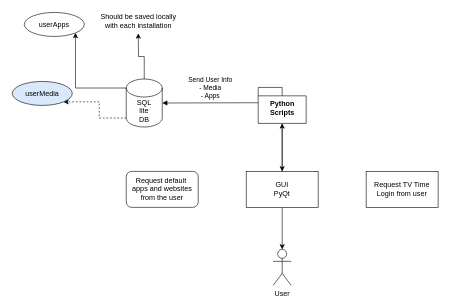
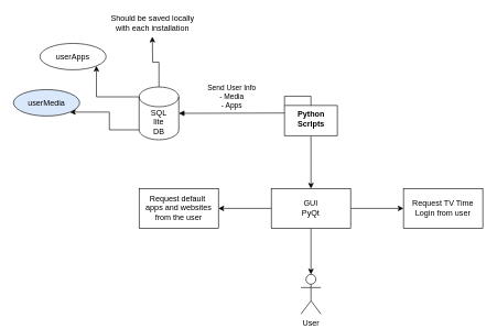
  <mxCell id="0" />
  <mxCell id="1" parent="0" />
- <mxCell id="2" style="edgeStyle=orthogonalEdgeStyle;rounded=0;orthogonalLoop=1;jettySize=auto;html=1;exitX=0;exitY=1;exitDx=0;exitDy=-15;exitPerimeter=0;entryX=1;entryY=1;entryDx=0;entryDy=0;dashed=1;" edge="1" parent="1" source="5" target="11"><mxGeometry relative="1" as="geometry" /></mxCell>
+ <mxCell id="2" style="edgeStyle=orthogonalEdgeStyle;rounded=0;orthogonalLoop=1;jettySize=auto;html=1;exitX=0;exitY=1;exitDx=0;exitDy=-15;exitPerimeter=0;entryX=1;entryY=1;entryDx=0;entryDy=0;" edge="1" parent="1" source="5" target="11"><mxGeometry relative="1" as="geometry" /></mxCell>
  <mxCell id="3" style="edgeStyle=orthogonalEdgeStyle;rounded=0;orthogonalLoop=1;jettySize=auto;html=1;exitX=0;exitY=0;exitDx=0;exitDy=15;exitPerimeter=0;entryX=1;entryY=1;entryDx=0;entryDy=0;" edge="1" parent="1" source="5" target="10"><mxGeometry relative="1" as="geometry" /></mxCell>
  <mxCell id="4" style="edgeStyle=orthogonalEdgeStyle;rounded=0;orthogonalLoop=1;jettySize=auto;html=1;exitX=0.5;exitY=0;exitDx=0;exitDy=0;exitPerimeter=0;" edge="1" parent="1" source="5"><mxGeometry relative="1" as="geometry"><mxPoint x="230" y="55" as="targetPoint" /></mxGeometry></mxCell>
  <mxCell id="5" value="SQL&lt;br&gt;lite&lt;br&gt;DB" style="shape=cylinder3;whiteSpace=wrap;html=1;boundedLbl=1;backgroundOutline=1;size=15;" vertex="1" parent="1"><mxGeometry x="210" y="131" width="60" height="80" as="geometry" /></mxCell>
  <mxCell id="6" value="User" style="shape=umlActor;verticalLabelPosition=bottom;verticalAlign=top;html=1;outlineConnect=0;" vertex="1" parent="1"><mxGeometry x="455" y="415" width="30" height="60" as="geometry" /></mxCell>
  <mxCell id="7" style="edgeStyle=orthogonalEdgeStyle;rounded=0;orthogonalLoop=1;jettySize=auto;html=1;exitX=0.5;exitY=1;exitDx=0;exitDy=0;exitPerimeter=0;" edge="1" parent="1" source="8"><mxGeometry relative="1" as="geometry"><mxPoint x="470" y="285" as="targetPoint" /></mxGeometry></mxCell>
  <mxCell id="8" value="Python&lt;br&gt;Scripts" style="shape=folder;fontStyle=1;spacingTop=10;tabWidth=40;tabHeight=14;tabPosition=left;html=1;" vertex="1" parent="1"><mxGeometry x="430" y="145" width="80" height="60" as="geometry" /></mxCell>
  <mxCell id="9" value="Send User Info&lt;br&gt;- Media&lt;br&gt;- Apps" style="html=1;verticalAlign=bottom;endArrow=block;exitX=0;exitY=0;exitDx=0;exitDy=25.5;exitPerimeter=0;entryX=1;entryY=0.5;entryDx=0;entryDy=0;entryPerimeter=0;" edge="1" parent="1" source="8" target="5"><mxGeometry x="0.001" y="-3" width="80" relative="1" as="geometry"><mxPoint x="240" y="296.5" as="sourcePoint" /><mxPoint x="448.4" y="295" as="targetPoint" /><mxPoint as="offset" /></mxGeometry></mxCell>
- <mxCell id="10" value="userApps" style="ellipse;whiteSpace=wrap;html=1;align=center;" vertex="1" parent="1"><mxGeometry x="40" y="20" width="100" height="40" as="geometry" /></mxCell>
+ <mxCell id="10" value="userApps" style="ellipse;whiteSpace=wrap;html=1;align=center;" vertex="1" parent="1"><mxGeometry x="60" y="65" width="100" height="40" as="geometry" /></mxCell>
  <mxCell id="11" value="userMedia" style="ellipse;whiteSpace=wrap;html=1;align=center;fillColor=#dae8fc;" vertex="1" parent="1"><mxGeometry x="20" y="135" width="100" height="40" as="geometry" /></mxCell>
  <mxCell id="12" value="Should be saved locally &lt;br&gt;with each installation" style="text;html=1;align=center;verticalAlign=middle;resizable=0;points=[];autosize=1;" vertex="1" parent="1"><mxGeometry x="150" y="20" width="160" height="30" as="geometry" /></mxCell>
  <mxCell id="13" value="" style="edgeStyle=orthogonalEdgeStyle;rounded=0;orthogonalLoop=1;jettySize=auto;html=1;" edge="1" parent="1" source="16" target="6"><mxGeometry relative="1" as="geometry" /></mxCell>
- <mxCell id="15" value="" style="edgeStyle=orthogonalEdgeStyle;rounded=0;orthogonalLoop=1;jettySize=auto;html=1;" edge="1" parent="1" source="16" target="8"><mxGeometry relative="1" as="geometry" /></mxCell>
+ <mxCell id="14" value="" style="edgeStyle=orthogonalEdgeStyle;rounded=0;orthogonalLoop=1;jettySize=auto;html=1;" edge="1" parent="1" source="16" target="17"><mxGeometry relative="1" as="geometry" /></mxCell>
+ <mxCell id="15" value="" style="edgeStyle=orthogonalEdgeStyle;rounded=0;orthogonalLoop=1;jettySize=auto;html=1;" edge="1" parent="1" source="16" target="18"><mxGeometry relative="1" as="geometry" /></mxCell>
  <mxCell id="16" value="GUI&lt;br&gt;PyQt" style="whiteSpace=wrap;html=1;" vertex="1" parent="1"><mxGeometry x="410" y="285" width="120" height="60" as="geometry" /></mxCell>
  <mxCell id="17" value="Request TV Time&lt;br&gt;Login from user" style="whiteSpace=wrap;html=1;" vertex="1" parent="1"><mxGeometry x="610" y="285" width="120" height="60" as="geometry" /></mxCell>
- <mxCell id="18" value="Request default&amp;nbsp;&lt;br&gt;apps and websites&lt;br&gt;from the user" style="whiteSpace=wrap;html=1;rounded=1;" vertex="1" parent="1"><mxGeometry x="210" y="285" width="120" height="60" as="geometry" /></mxCell>
+ <mxCell id="18" value="Request default&amp;nbsp;&lt;br&gt;apps and websites&lt;br&gt;from the user" style="whiteSpace=wrap;html=1;" vertex="1" parent="1"><mxGeometry x="210" y="285" width="120" height="60" as="geometry" /></mxCell>
